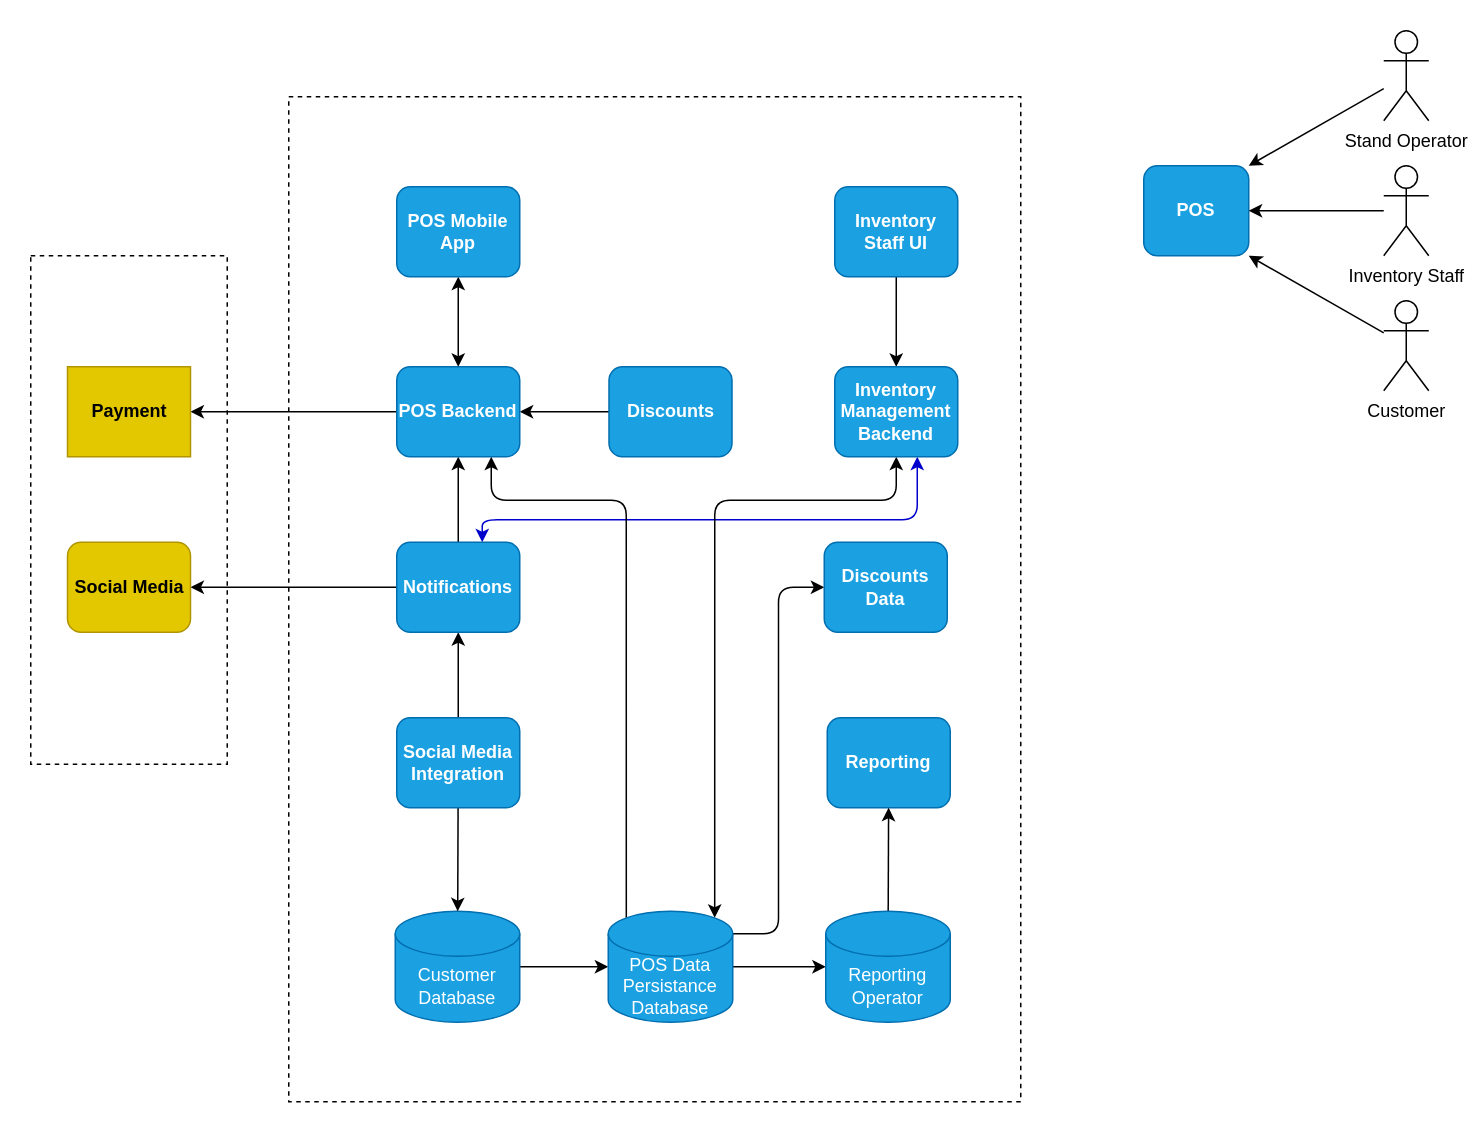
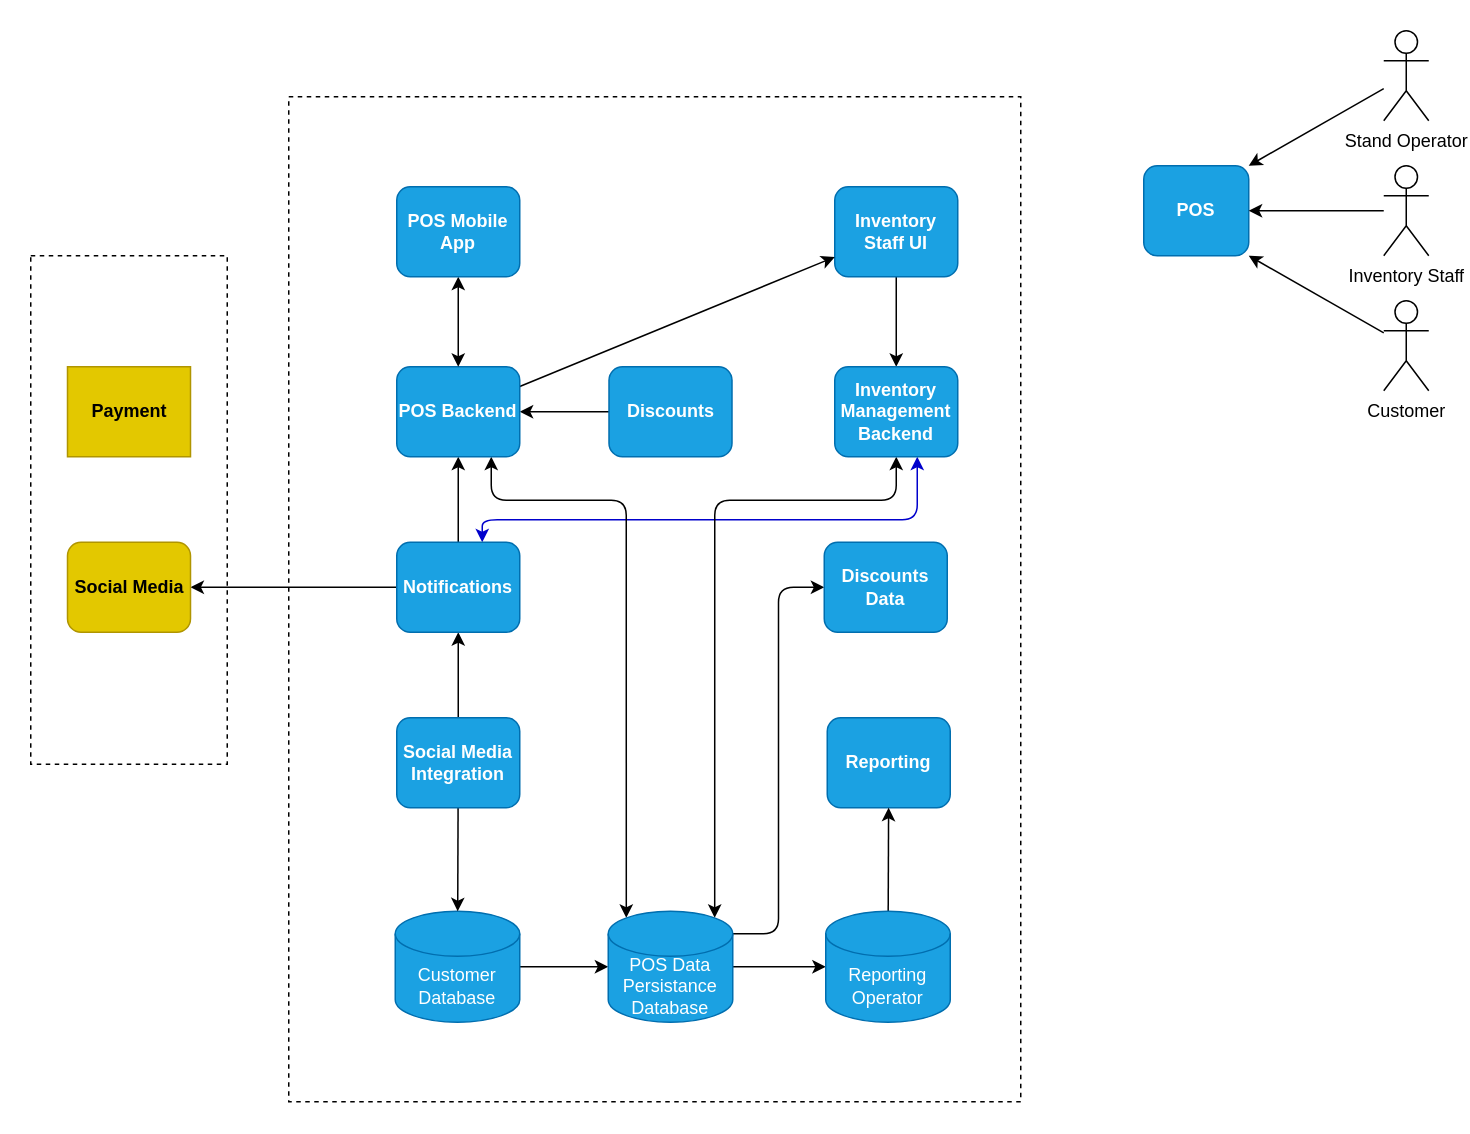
  <mxCell id="0" />
  <mxCell id="1" parent="0" />
  <mxCell id="2" value="POS" style="rounded=1;whiteSpace=wrap;html=1;fillColor=#1ba1e2;strokeColor=#006EAF;fontStyle=1;fontColor=#ffffff;" vertex="1" parent="1"><mxGeometry x="762" y="110" width="70" height="60" as="geometry" /></mxCell>
  <mxCell id="3" style="edgeStyle=none;html=1;entryX=1;entryY=0;entryDx=0;entryDy=0;fontColor=#000000;strokeColor=#000000;" edge="1" parent="1" source="4" target="2"><mxGeometry relative="1" as="geometry" /></mxCell>
  <mxCell id="4" value="Stand Operator" style="shape=umlActor;verticalLabelPosition=bottom;verticalAlign=top;html=1;outlineConnect=0;strokeColor=#000000;fontColor=#000000;fillColor=none;" vertex="1" parent="1"><mxGeometry x="922" y="20" width="30" height="60" as="geometry" /></mxCell>
  <mxCell id="5" style="edgeStyle=none;html=1;entryX=1;entryY=1;entryDx=0;entryDy=0;fontColor=#000000;strokeColor=#000000;" edge="1" parent="1" source="6" target="2"><mxGeometry relative="1" as="geometry" /></mxCell>
  <mxCell id="6" value="Customer" style="shape=umlActor;verticalLabelPosition=bottom;verticalAlign=top;html=1;outlineConnect=0;strokeColor=#000000;fontColor=#000000;fillColor=none;" vertex="1" parent="1"><mxGeometry x="922" y="200" width="30" height="60" as="geometry" /></mxCell>
  <mxCell id="7" style="edgeStyle=none;html=1;entryX=1;entryY=0.5;entryDx=0;entryDy=0;fontColor=#000000;strokeColor=#000000;" edge="1" parent="1" source="8" target="2"><mxGeometry relative="1" as="geometry" /></mxCell>
  <mxCell id="8" value="Inventory Staff" style="shape=umlActor;verticalLabelPosition=bottom;verticalAlign=top;html=1;outlineConnect=0;strokeColor=#000000;fontColor=#000000;fillColor=none;" vertex="1" parent="1"><mxGeometry x="922" y="110" width="30" height="60" as="geometry" /></mxCell>
  <mxCell id="9" value="" style="rounded=0;whiteSpace=wrap;html=1;strokeColor=#000000;fillColor=none;dashed=1;" vertex="1" parent="1"><mxGeometry x="20" y="170" width="131" height="339" as="geometry" /></mxCell>
  <mxCell id="10" value="" style="rounded=0;whiteSpace=wrap;html=1;strokeColor=#000000;fillColor=none;dashed=1;" vertex="1" parent="1"><mxGeometry x="192" y="64" width="488" height="670" as="geometry" /></mxCell>
  <mxCell id="11" style="edgeStyle=none;html=1;strokeColor=#000000;fontColor=#000000;" edge="1" parent="1" source="12" target="33"><mxGeometry relative="1" as="geometry" /></mxCell>
  <mxCell id="12" value="Inventory Staff UI" style="rounded=1;whiteSpace=wrap;html=1;fillColor=#1ba1e2;fontColor=#ffffff;strokeColor=#006EAF;fontStyle=1" vertex="1" parent="1"><mxGeometry x="556" y="124" width="82" height="60" as="geometry" /></mxCell>
  <mxCell id="13" style="edgeStyle=none;html=1;entryX=1;entryY=0.5;entryDx=0;entryDy=0;strokeColor=#000000;fontColor=#000000;startArrow=none;startFill=0;" edge="1" parent="1" source="14" target="28"><mxGeometry relative="1" as="geometry" /></mxCell>
  <mxCell id="14" value="Discounts" style="rounded=1;whiteSpace=wrap;html=1;fillColor=#1ba1e2;fontColor=#ffffff;strokeColor=#006EAF;fontStyle=1" vertex="1" parent="1"><mxGeometry x="405.5" y="244" width="82" height="60" as="geometry" /></mxCell>
  <mxCell id="15" style="edgeStyle=none;html=1;strokeColor=#000000;fontColor=#000000;" edge="1" parent="1" source="16" target="35"><mxGeometry relative="1" as="geometry" /></mxCell>
  <mxCell id="16" value="Customer Database" style="shape=cylinder3;whiteSpace=wrap;html=1;boundedLbl=1;backgroundOutline=1;size=15;strokeColor=#006EAF;fillColor=#1ba1e2;fontColor=#ffffff;" vertex="1" parent="1"><mxGeometry x="263" y="607" width="83" height="74" as="geometry" /></mxCell>
  <mxCell id="17" style="edgeStyle=none;html=1;entryX=0.5;entryY=1;entryDx=0;entryDy=0;strokeColor=#000000;fontColor=#000000;" edge="1" parent="1" source="19" target="23"><mxGeometry relative="1" as="geometry" /></mxCell>
  <mxCell id="18" style="edgeStyle=none;html=1;strokeColor=#000000;fontColor=#000000;" edge="1" parent="1" source="19" target="16"><mxGeometry relative="1" as="geometry" /></mxCell>
  <mxCell id="19" value="Social Media Integration" style="rounded=1;whiteSpace=wrap;html=1;fillColor=#1ba1e2;strokeColor=#006EAF;fontStyle=1;fontColor=#ffffff;" vertex="1" parent="1"><mxGeometry x="264" y="478" width="82" height="60" as="geometry" /></mxCell>
  <mxCell id="20" style="edgeStyle=none;html=1;entryX=0.5;entryY=1;entryDx=0;entryDy=0;strokeColor=#000000;fontColor=#000000;" edge="1" parent="1" source="23" target="28"><mxGeometry relative="1" as="geometry" /></mxCell>
  <mxCell id="21" style="edgeStyle=none;html=1;strokeColor=#000000;fontColor=#000000;" edge="1" parent="1" source="23" target="39"><mxGeometry relative="1" as="geometry" /></mxCell>
  <mxCell id="22" style="edgeStyle=orthogonalEdgeStyle;html=1;strokeColor=#0000CC;fontColor=#000000;startArrow=classic;startFill=1;endArrow=classic;endFill=1;" edge="1" parent="1" source="23" target="33"><mxGeometry relative="1" as="geometry"><Array as="points"><mxPoint x="321" y="346" /><mxPoint x="611" y="346" /></Array></mxGeometry></mxCell>
  <mxCell id="23" value="Notifications" style="rounded=1;whiteSpace=wrap;html=1;fillColor=#1ba1e2;strokeColor=#006EAF;fontStyle=1;fontColor=#ffffff;" vertex="1" parent="1"><mxGeometry x="264" y="361" width="82" height="60" as="geometry" /></mxCell>
  <mxCell id="24" style="edgeStyle=orthogonalEdgeStyle;html=1;entryX=1;entryY=0;entryDx=0;entryDy=15;entryPerimeter=0;strokeColor=#000000;fontColor=#000000;endArrow=none;endFill=0;startArrow=classic;startFill=1;" edge="1" parent="1" source="25" target="35"><mxGeometry relative="1" as="geometry" /></mxCell>
  <mxCell id="25" value="Discounts Data" style="rounded=1;whiteSpace=wrap;html=1;fillColor=#1ba1e2;strokeColor=#006EAF;fontStyle=1;fontColor=#ffffff;" vertex="1" parent="1"><mxGeometry x="549" y="361" width="82" height="60" as="geometry" /></mxCell>
- <mxCell id="26" style="edgeStyle=none;html=1;strokeColor=#000000;fontColor=#000000;" edge="1" parent="1" source="28" target="38"><mxGeometry relative="1" as="geometry" /></mxCell>
- <mxCell id="27" style="edgeStyle=orthogonalEdgeStyle;html=1;entryX=0.145;entryY=0;entryDx=0;entryDy=4.35;entryPerimeter=0;strokeColor=#000000;fontColor=#000000;startArrow=classic;startFill=1;endArrow=none;" edge="1" parent="1" source="28" target="35"><mxGeometry relative="1" as="geometry"><Array as="points"><mxPoint x="327" y="333" /><mxPoint x="417" y="333" /></Array></mxGeometry></mxCell>
+ <mxCell id="26" style="edgeStyle=none;html=1;strokeColor=#000000;fontColor=#000000;" edge="1" parent="1" source="28" target="12"><mxGeometry relative="1" as="geometry" /></mxCell>
+ <mxCell id="27" style="edgeStyle=orthogonalEdgeStyle;html=1;entryX=0.145;entryY=0;entryDx=0;entryDy=4.35;entryPerimeter=0;strokeColor=#000000;fontColor=#000000;startArrow=classic;startFill=1;" edge="1" parent="1" source="28" target="35"><mxGeometry relative="1" as="geometry"><Array as="points"><mxPoint x="327" y="333" /><mxPoint x="417" y="333" /></Array></mxGeometry></mxCell>
  <mxCell id="28" value="POS Backend" style="rounded=1;whiteSpace=wrap;html=1;fillColor=#1ba1e2;strokeColor=#006EAF;fontStyle=1;fontColor=#ffffff;" vertex="1" parent="1"><mxGeometry x="264" y="244" width="82" height="60" as="geometry" /></mxCell>
  <mxCell id="29" style="edgeStyle=none;html=1;entryX=0.5;entryY=0;entryDx=0;entryDy=0;strokeColor=#000000;fontColor=#000000;startArrow=classic;startFill=1;" edge="1" parent="1" source="30" target="28"><mxGeometry relative="1" as="geometry"><Array as="points"><mxPoint x="305" y="208" /></Array></mxGeometry></mxCell>
  <mxCell id="30" value="POS Mobile App" style="rounded=1;whiteSpace=wrap;html=1;fillColor=#1ba1e2;strokeColor=#006EAF;fontStyle=1;fontColor=#ffffff;" vertex="1" parent="1"><mxGeometry x="264" y="124" width="82" height="60" as="geometry" /></mxCell>
  <mxCell id="31" value="Reporting" style="rounded=1;whiteSpace=wrap;html=1;fillColor=#1ba1e2;fontColor=#ffffff;strokeColor=#006EAF;fontStyle=1" vertex="1" parent="1"><mxGeometry x="551" y="478" width="82" height="60" as="geometry" /></mxCell>
  <mxCell id="32" style="edgeStyle=orthogonalEdgeStyle;html=1;entryX=0.855;entryY=0;entryDx=0;entryDy=4.35;entryPerimeter=0;strokeColor=#000000;fontColor=#000000;startArrow=classic;startFill=1;endArrow=classic;endFill=1;" edge="1" parent="1" source="33" target="35"><mxGeometry relative="1" as="geometry"><Array as="points"><mxPoint x="597" y="333" /><mxPoint x="476" y="333" /></Array></mxGeometry></mxCell>
  <mxCell id="33" value="Inventory Management Backend" style="rounded=1;whiteSpace=wrap;html=1;fillColor=#1ba1e2;fontColor=#ffffff;strokeColor=#006EAF;fontStyle=1" vertex="1" parent="1"><mxGeometry x="556" y="244" width="82" height="60" as="geometry" /></mxCell>
  <mxCell id="34" style="edgeStyle=none;html=1;entryX=0;entryY=0.5;entryDx=0;entryDy=0;entryPerimeter=0;strokeColor=#000000;fontColor=#000000;" edge="1" parent="1" source="35" target="37"><mxGeometry relative="1" as="geometry" /></mxCell>
  <mxCell id="35" value="POS Data Persistance Database" style="shape=cylinder3;whiteSpace=wrap;html=1;boundedLbl=1;backgroundOutline=1;size=15;strokeColor=#006EAF;fillColor=#1ba1e2;fontColor=#ffffff;" vertex="1" parent="1"><mxGeometry x="405" y="607" width="83" height="74" as="geometry" /></mxCell>
  <mxCell id="36" style="edgeStyle=none;html=1;strokeColor=#000000;fontColor=#000000;" edge="1" parent="1" source="37" target="31"><mxGeometry relative="1" as="geometry" /></mxCell>
  <mxCell id="37" value="Reporting Operator" style="shape=cylinder3;whiteSpace=wrap;html=1;boundedLbl=1;backgroundOutline=1;size=15;strokeColor=#006EAF;fillColor=#1ba1e2;fontColor=#ffffff;" vertex="1" parent="1"><mxGeometry x="550" y="607" width="83" height="74" as="geometry" /></mxCell>
  <mxCell id="38" value="Payment" style="whiteSpace=wrap;html=1;fillColor=#e3c800;strokeColor=#B09500;fontStyle=1;fontColor=#000000;rounded=0;" vertex="1" parent="1"><mxGeometry x="44.5" y="244" width="82" height="60" as="geometry" /></mxCell>
  <mxCell id="39" value="Social Media" style="rounded=1;whiteSpace=wrap;html=1;fillColor=#e3c800;strokeColor=#B09500;fontStyle=1;fontColor=#000000;" vertex="1" parent="1"><mxGeometry x="44.5" y="361" width="82" height="60" as="geometry" /></mxCell>
